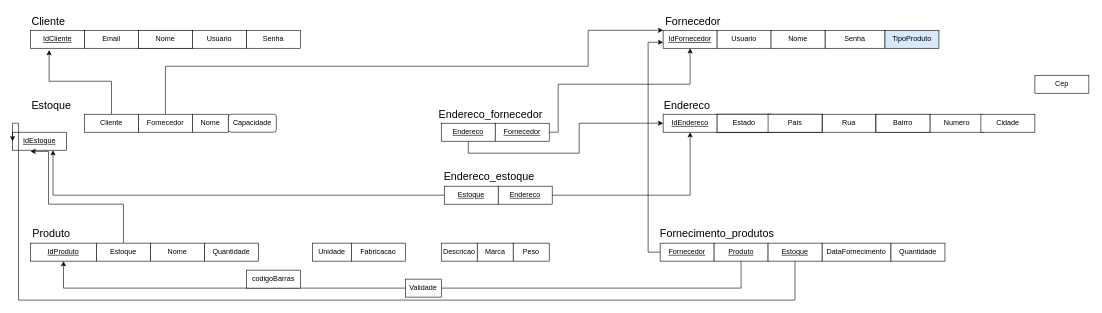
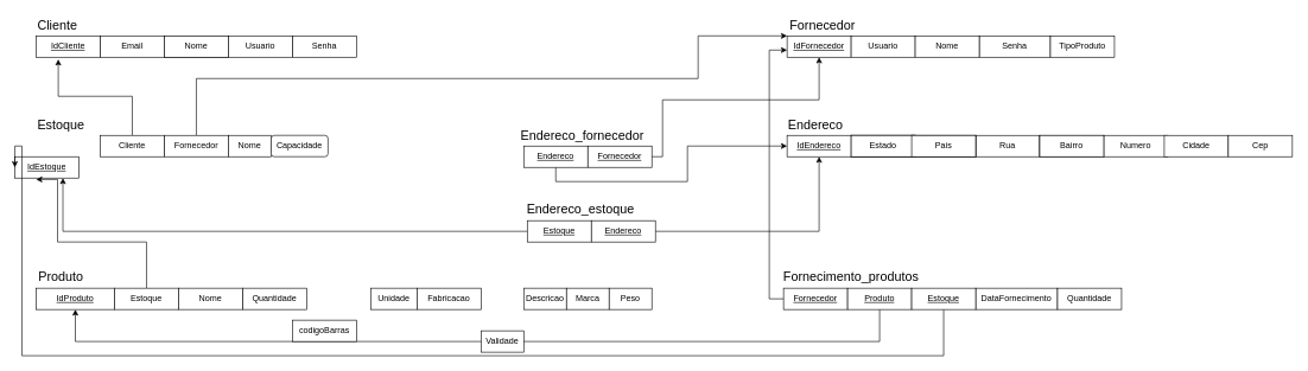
  <mxCell id="0" />
  <mxCell id="1" parent="0" />
  <mxCell id="2" value="&lt;u&gt;IdCliente&lt;/u&gt;" style="rounded=0;whiteSpace=wrap;html=1;" parent="1" vertex="1"><mxGeometry x="50" y="50" width="90" height="30" as="geometry" /></mxCell>
  <mxCell id="3" value="&lt;font style=&quot;font-size: 18px&quot;&gt;Cliente&lt;br&gt;&lt;/font&gt;" style="text;html=1;strokeColor=none;fillColor=none;align=center;verticalAlign=middle;whiteSpace=wrap;rounded=0;" parent="1" vertex="1"><mxGeometry x="30" y="20" width="100" height="30" as="geometry" /></mxCell>
  <mxCell id="4" value="Telefone" style="rounded=0;whiteSpace=wrap;html=1;" parent="1" vertex="1"><mxGeometry x="230" y="50" width="90" height="30" as="geometry" /></mxCell>
  <mxCell id="5" value="Senha" style="rounded=0;whiteSpace=wrap;html=1;" parent="1" vertex="1"><mxGeometry x="410" y="50" width="90" height="30" as="geometry" /></mxCell>
  <mxCell id="6" value="&lt;u&gt;IdEstoque&lt;/u&gt;" style="rounded=0;whiteSpace=wrap;html=1;" parent="1" vertex="1"><mxGeometry x="20" y="220" width="90" height="30" as="geometry" /></mxCell>
  <mxCell id="7" value="&lt;font style=&quot;font-size: 18px&quot;&gt;Estoque&lt;/font&gt;" style="text;html=1;strokeColor=none;fillColor=none;align=center;verticalAlign=middle;whiteSpace=wrap;rounded=0;" parent="1" vertex="1"><mxGeometry x="35" y="160" width="100" height="30" as="geometry" /></mxCell>
  <mxCell id="8" style="edgeStyle=orthogonalEdgeStyle;rounded=0;orthogonalLoop=1;jettySize=auto;html=1;exitX=0.5;exitY=0;exitDx=0;exitDy=0;entryX=0;entryY=1;entryDx=0;entryDy=0;" parent="1" source="9" target="13" edge="1"><mxGeometry relative="1" as="geometry"><Array as="points"><mxPoint x="275" y="110" /><mxPoint x="980" y="110" /><mxPoint x="980" y="50" /></Array></mxGeometry></mxCell>
  <mxCell id="9" value="Fornecedor" style="rounded=0;whiteSpace=wrap;html=1;" parent="1" vertex="1"><mxGeometry x="230" y="190" width="90" height="30" as="geometry" /></mxCell>
  <mxCell id="10" value="Estado" style="rounded=0;whiteSpace=wrap;html=1;" parent="1" vertex="1"><mxGeometry x="1195" y="190" width="90" height="30" as="geometry" /></mxCell>
  <mxCell id="11" value="Pais" style="rounded=0;whiteSpace=wrap;html=1;" parent="1" vertex="1"><mxGeometry x="1280" y="190" width="90" height="30" as="geometry" /></mxCell>
  <mxCell id="12" value="&lt;u&gt;IdFornecedor&lt;/u&gt;" style="rounded=0;whiteSpace=wrap;html=1;" parent="1" vertex="1"><mxGeometry x="1105" y="50" width="90" height="30" as="geometry" /></mxCell>
  <mxCell id="13" value="&lt;font style=&quot;font-size: 18px&quot;&gt;Fornecedor&lt;/font&gt;" style="text;html=1;strokeColor=none;fillColor=none;align=center;verticalAlign=middle;whiteSpace=wrap;rounded=0;" parent="1" vertex="1"><mxGeometry x="1105" y="20" width="100" height="30" as="geometry" /></mxCell>
  <mxCell id="14" value="Usuario" style="rounded=0;whiteSpace=wrap;html=1;" parent="1" vertex="1"><mxGeometry x="1195" y="50" width="90" height="30" as="geometry" /></mxCell>
  <mxCell id="15" value="Senha" style="rounded=0;whiteSpace=wrap;html=1;" parent="1" vertex="1"><mxGeometry x="1375" y="50" width="100" height="30" as="geometry" /></mxCell>
- <mxCell id="16" value="TipoProduto" style="rounded=0;whiteSpace=wrap;html=1;fillColor=#dae8fc;" parent="1" vertex="1"><mxGeometry x="1475" y="50" width="90" height="30" as="geometry" /></mxCell>
+ <mxCell id="16" value="TipoProduto" style="rounded=0;whiteSpace=wrap;html=1;" parent="1" vertex="1"><mxGeometry x="1475" y="50" width="90" height="30" as="geometry" /></mxCell>
  <mxCell id="17" value="DataFornecimento" style="rounded=0;whiteSpace=wrap;html=1;" parent="1" vertex="1"><mxGeometry x="1370" y="405" width="115" height="30" as="geometry" /></mxCell>
  <mxCell id="18" value="Nome" style="rounded=0;whiteSpace=wrap;html=1;" parent="1" vertex="1"><mxGeometry x="1285" y="50" width="90" height="30" as="geometry" /></mxCell>
  <mxCell id="19" value="&lt;font style=&quot;font-size: 18px&quot;&gt;Fornecimento_produtos&lt;br&gt;&lt;/font&gt;" style="text;html=1;strokeColor=none;fillColor=none;align=center;verticalAlign=middle;whiteSpace=wrap;rounded=0;" parent="1" vertex="1"><mxGeometry x="1085" y="375" width="220" height="30" as="geometry" /></mxCell>
  <mxCell id="20" style="edgeStyle=orthogonalEdgeStyle;rounded=0;orthogonalLoop=1;jettySize=auto;html=1;exitX=0;exitY=0.5;exitDx=0;exitDy=0;" parent="1" source="21" edge="1"><mxGeometry relative="1" as="geometry"><mxPoint x="1105" y="70" as="targetPoint" /><Array as="points"><mxPoint x="1080" y="420" /><mxPoint x="1080" y="70" /></Array></mxGeometry></mxCell>
  <mxCell id="21" value="&lt;u&gt;Fornecedor&lt;/u&gt;" style="rounded=0;whiteSpace=wrap;html=1;" parent="1" vertex="1"><mxGeometry x="1100" y="405" width="90" height="30" as="geometry" /></mxCell>
  <mxCell id="22" style="edgeStyle=orthogonalEdgeStyle;rounded=0;orthogonalLoop=1;jettySize=auto;html=1;exitX=0.5;exitY=1;exitDx=0;exitDy=0;entryX=0.5;entryY=1;entryDx=0;entryDy=0;" parent="1" source="23" target="33" edge="1"><mxGeometry relative="1" as="geometry"><Array as="points"><mxPoint x="1235" y="480" /><mxPoint x="105" y="480" /></Array></mxGeometry></mxCell>
  <mxCell id="23" value="&lt;u&gt;Produto&lt;/u&gt;" style="rounded=0;whiteSpace=wrap;html=1;" parent="1" vertex="1"><mxGeometry x="1190" y="405" width="90" height="30" as="geometry" /></mxCell>
  <mxCell id="24" value="Quantidade" style="rounded=0;whiteSpace=wrap;html=1;" parent="1" vertex="1"><mxGeometry x="1485" y="405" width="90" height="30" as="geometry" /></mxCell>
  <mxCell id="25" value="Email" style="rounded=0;whiteSpace=wrap;html=1;" parent="1" vertex="1"><mxGeometry x="140" y="50" width="90" height="30" as="geometry" /></mxCell>
  <mxCell id="26" style="edgeStyle=orthogonalEdgeStyle;rounded=0;orthogonalLoop=1;jettySize=auto;html=1;exitX=0.5;exitY=0;exitDx=0;exitDy=0;entryX=0.344;entryY=1.1;entryDx=0;entryDy=0;entryPerimeter=0;" parent="1" source="27" target="2" edge="1"><mxGeometry relative="1" as="geometry" /></mxCell>
  <mxCell id="27" value="Cliente" style="rounded=0;whiteSpace=wrap;html=1;" parent="1" vertex="1"><mxGeometry x="140" y="190" width="90" height="30" as="geometry" /></mxCell>
  <mxCell id="28" value="Quantidade" style="rounded=0;whiteSpace=wrap;html=1;" parent="1" vertex="1"><mxGeometry x="340" y="405" width="90" height="30" as="geometry" /></mxCell>
  <mxCell id="29" value="&lt;font style=&quot;font-size: 18px&quot;&gt;Produto&lt;br&gt;&lt;/font&gt;" style="text;html=1;strokeColor=none;fillColor=none;align=center;verticalAlign=middle;whiteSpace=wrap;rounded=0;" parent="1" vertex="1"><mxGeometry x="45" y="375" width="80" height="30" as="geometry" /></mxCell>
  <mxCell id="30" style="edgeStyle=orthogonalEdgeStyle;rounded=0;orthogonalLoop=1;jettySize=auto;html=1;exitX=0.5;exitY=0;exitDx=0;exitDy=0;entryX=0.333;entryY=1.067;entryDx=0;entryDy=0;entryPerimeter=0;" parent="1" source="31" target="6" edge="1"><mxGeometry relative="1" as="geometry"><Array as="points"><mxPoint x="205" y="340" /><mxPoint x="80" y="340" /></Array></mxGeometry></mxCell>
  <mxCell id="31" value="Estoque" style="rounded=0;whiteSpace=wrap;html=1;" parent="1" vertex="1"><mxGeometry x="160" y="405" width="90" height="30" as="geometry" /></mxCell>
  <mxCell id="32" value="Nome" style="rounded=0;whiteSpace=wrap;html=1;" parent="1" vertex="1"><mxGeometry x="250" y="405" width="90" height="30" as="geometry" /></mxCell>
  <mxCell id="33" value="&lt;u&gt;IdProduto&lt;/u&gt;" style="rounded=0;whiteSpace=wrap;html=1;" parent="1" vertex="1"><mxGeometry x="50" y="405" width="110" height="30" as="geometry" /></mxCell>
  <mxCell id="34" value="Estado" style="rounded=0;whiteSpace=wrap;html=1;" parent="1" vertex="1"><mxGeometry x="1195" y="190" width="90" height="30" as="geometry" /></mxCell>
  <mxCell id="35" value="Nome" style="rounded=0;whiteSpace=wrap;html=1;" parent="1" vertex="1"><mxGeometry x="230" y="50" width="90" height="30" as="geometry" /></mxCell>
  <mxCell id="36" value="Usuario" style="rounded=0;whiteSpace=wrap;html=1;" parent="1" vertex="1"><mxGeometry x="320" y="50" width="90" height="30" as="geometry" /></mxCell>
  <mxCell id="37" value="Rua" style="rounded=0;whiteSpace=wrap;html=1;" parent="1" vertex="1"><mxGeometry x="1370" y="190" width="90" height="30" as="geometry" /></mxCell>
  <mxCell id="38" value="Bairro" style="rounded=0;whiteSpace=wrap;html=1;" parent="1" vertex="1"><mxGeometry x="1460" y="190" width="90" height="30" as="geometry" /></mxCell>
  <mxCell id="39" value="Numero" style="rounded=0;whiteSpace=wrap;html=1;" parent="1" vertex="1"><mxGeometry x="1550" y="190" width="90" height="30" as="geometry" /></mxCell>
  <mxCell id="40" value="Cidade" style="rounded=0;whiteSpace=wrap;html=1;" parent="1" vertex="1"><mxGeometry x="1635" y="190" width="90" height="30" as="geometry" /></mxCell>
- <mxCell id="41" value="Cep" style="rounded=0;whiteSpace=wrap;html=1;" parent="1" vertex="1"><mxGeometry x="1725" y="125" width="90" height="30" as="geometry" /></mxCell>
+ <mxCell id="41" value="Cep" style="rounded=0;whiteSpace=wrap;html=1;" parent="1" vertex="1"><mxGeometry x="1725" y="190" width="90" height="30" as="geometry" /></mxCell>
  <mxCell id="42" value="Estado" style="rounded=0;whiteSpace=wrap;html=1;" parent="1" vertex="1"><mxGeometry x="1195" y="190" width="90" height="30" as="geometry" /></mxCell>
  <mxCell id="43" value="Pais" style="rounded=0;whiteSpace=wrap;html=1;" parent="1" vertex="1"><mxGeometry x="1280" y="190" width="90" height="30" as="geometry" /></mxCell>
  <mxCell id="44" value="&lt;u&gt;IdEndereco&lt;/u&gt;" style="rounded=0;whiteSpace=wrap;html=1;" parent="1" vertex="1"><mxGeometry x="1105" y="190" width="90" height="30" as="geometry" /></mxCell>
  <mxCell id="45" value="&lt;font style=&quot;font-size: 18px&quot;&gt;Endereco&lt;/font&gt;" style="text;html=1;strokeColor=none;fillColor=none;align=center;verticalAlign=middle;whiteSpace=wrap;rounded=0;" parent="1" vertex="1"><mxGeometry x="1115" y="160" width="60" height="30" as="geometry" /></mxCell>
  <mxCell id="46" value="Estado" style="rounded=0;whiteSpace=wrap;html=1;" parent="1" vertex="1"><mxGeometry x="1195" y="190" width="90" height="30" as="geometry" /></mxCell>
  <mxCell id="47" value="Pais" style="rounded=0;whiteSpace=wrap;html=1;" parent="1" vertex="1"><mxGeometry x="1280" y="190" width="90" height="30" as="geometry" /></mxCell>
  <mxCell id="48" value="Bairro" style="rounded=0;whiteSpace=wrap;html=1;" parent="1" vertex="1"><mxGeometry x="1460" y="190" width="90" height="30" as="geometry" /></mxCell>
  <mxCell id="49" value="codigoBarras" style="rounded=0;whiteSpace=wrap;html=1;" parent="1" vertex="1"><mxGeometry x="410" y="450" width="90" height="30" as="geometry" /></mxCell>
  <mxCell id="50" value="Unidade" style="rounded=0;whiteSpace=wrap;html=1;" parent="1" vertex="1"><mxGeometry x="520" y="405" width="65" height="30" as="geometry" /></mxCell>
  <mxCell id="51" value="Fabricacao" style="rounded=0;whiteSpace=wrap;html=1;" parent="1" vertex="1"><mxGeometry x="585" y="405" width="90" height="30" as="geometry" /></mxCell>
  <mxCell id="52" value="Validade" style="rounded=0;whiteSpace=wrap;html=1;" parent="1" vertex="1"><mxGeometry x="675" y="465" width="60" height="30" as="geometry" /></mxCell>
  <mxCell id="53" value="Descricao" style="rounded=0;whiteSpace=wrap;html=1;" parent="1" vertex="1"><mxGeometry x="735" y="405" width="60" height="30" as="geometry" /></mxCell>
  <mxCell id="54" value="Marca" style="rounded=0;whiteSpace=wrap;html=1;" parent="1" vertex="1"><mxGeometry x="795" y="405" width="60" height="30" as="geometry" /></mxCell>
  <mxCell id="55" value="Peso" style="rounded=0;whiteSpace=wrap;html=1;" parent="1" vertex="1"><mxGeometry x="855" y="405" width="60" height="30" as="geometry" /></mxCell>
  <mxCell id="56" style="edgeStyle=orthogonalEdgeStyle;rounded=0;orthogonalLoop=1;jettySize=auto;html=1;exitX=0.5;exitY=1;exitDx=0;exitDy=0;entryX=0;entryY=0.5;entryDx=0;entryDy=0;" edge="1" parent="1" source="57" target="6"><mxGeometry relative="1" as="geometry"><Array as="points"><mxPoint x="1325" y="500" /><mxPoint x="30" y="500" /><mxPoint x="30" y="205" /></Array></mxGeometry></mxCell>
  <mxCell id="57" value="&lt;u&gt;Estoque&lt;/u&gt;" style="rounded=0;whiteSpace=wrap;html=1;" parent="1" vertex="1"><mxGeometry x="1280" y="405" width="90" height="30" as="geometry" /></mxCell>
  <mxCell id="58" style="edgeStyle=orthogonalEdgeStyle;rounded=0;orthogonalLoop=1;jettySize=auto;html=1;exitX=0;exitY=0.5;exitDx=0;exitDy=0;entryX=0.75;entryY=1;entryDx=0;entryDy=0;" parent="1" source="59" target="6" edge="1"><mxGeometry relative="1" as="geometry" /></mxCell>
  <mxCell id="59" value="&lt;u&gt;Estoque&lt;/u&gt;" style="rounded=0;whiteSpace=wrap;html=1;" parent="1" vertex="1"><mxGeometry x="740" y="310" width="90" height="30" as="geometry" /></mxCell>
  <mxCell id="60" value="&lt;font style=&quot;font-size: 18px&quot;&gt;Endereco_estoque&lt;/font&gt;" style="text;html=1;strokeColor=none;fillColor=none;align=center;verticalAlign=middle;whiteSpace=wrap;rounded=0;" parent="1" vertex="1"><mxGeometry x="765" y="280" width="100" height="30" as="geometry" /></mxCell>
  <mxCell id="61" style="edgeStyle=orthogonalEdgeStyle;rounded=0;orthogonalLoop=1;jettySize=auto;html=1;exitX=1;exitY=0.5;exitDx=0;exitDy=0;entryX=0.5;entryY=1;entryDx=0;entryDy=0;" parent="1" source="62" target="44" edge="1"><mxGeometry relative="1" as="geometry" /></mxCell>
  <mxCell id="62" value="&lt;u&gt;Endereco&lt;/u&gt;" style="rounded=0;whiteSpace=wrap;html=1;" parent="1" vertex="1"><mxGeometry x="830" y="310" width="90" height="30" as="geometry" /></mxCell>
  <mxCell id="63" style="edgeStyle=orthogonalEdgeStyle;rounded=0;orthogonalLoop=1;jettySize=auto;html=1;exitX=0.5;exitY=1;exitDx=0;exitDy=0;entryX=0;entryY=0.5;entryDx=0;entryDy=0;" parent="1" source="64" target="44" edge="1"><mxGeometry relative="1" as="geometry" /></mxCell>
  <mxCell id="64" value="&lt;u&gt;Endereco&lt;/u&gt;" style="rounded=0;whiteSpace=wrap;html=1;" parent="1" vertex="1"><mxGeometry x="735" y="205" width="90" height="30" as="geometry" /></mxCell>
  <mxCell id="65" value="&lt;font style=&quot;font-size: 18px&quot;&gt;Endereco_fornecedor&lt;/font&gt;" style="text;html=1;strokeColor=none;fillColor=none;align=center;verticalAlign=middle;whiteSpace=wrap;rounded=0;" parent="1" vertex="1"><mxGeometry x="770" y="175" width="95" height="30" as="geometry" /></mxCell>
  <mxCell id="66" style="edgeStyle=orthogonalEdgeStyle;rounded=0;orthogonalLoop=1;jettySize=auto;html=1;exitX=1;exitY=0.5;exitDx=0;exitDy=0;entryX=0.5;entryY=1;entryDx=0;entryDy=0;" parent="1" source="67" target="12" edge="1"><mxGeometry relative="1" as="geometry"><Array as="points"><mxPoint x="930" y="220" /><mxPoint x="930" y="140" /><mxPoint x="1150" y="140" /></Array></mxGeometry></mxCell>
  <mxCell id="67" value="&lt;u&gt;Fornecedor&lt;/u&gt;" style="rounded=0;whiteSpace=wrap;html=1;" parent="1" vertex="1"><mxGeometry x="825" y="205" width="90" height="30" as="geometry" /></mxCell>
  <mxCell id="68" value="Nome" style="rounded=0;whiteSpace=wrap;html=1;" parent="1" vertex="1"><mxGeometry x="320" y="190" width="60" height="30" as="geometry" /></mxCell>
  <mxCell id="69" value="Capacidade" style="whiteSpace=wrap;html=1;rounded=1;" parent="1" vertex="1"><mxGeometry x="380" y="190" width="80" height="30" as="geometry" /></mxCell>
